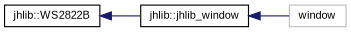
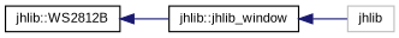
  digraph {
    fontname="Liberation Sans"
    rankdir=LR
    node [color=black fillcolor=white fontname="Liberation Sans" fontsize=10 shape=record style=filled]
    edge [color=midnightblue dir=back fontname="Liberation Sans" fontsize=10 labelfontname=Helvetica labelfontsize=10 style=solid]
-   n1 [color=grey75 height=0.2 label=window width=0.4]
+   n1 [color=grey75 height=0.2 label=jhlib width=0.4]
    n2 [height=0.2 label="jhlib::jhlib_window" width=0.4]
-   n3 [height=0.2 label="jhlib::WS2822B" width=0.4]
+   n3 [height=0.2 label="jhlib::WS2812B" width=0.4]
    n2 -> n1
    n3 -> n2
  }
